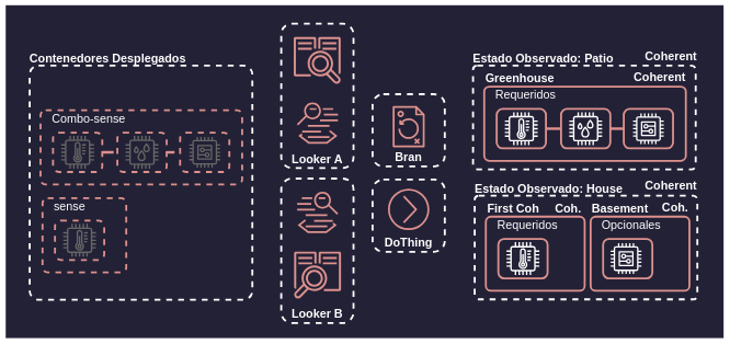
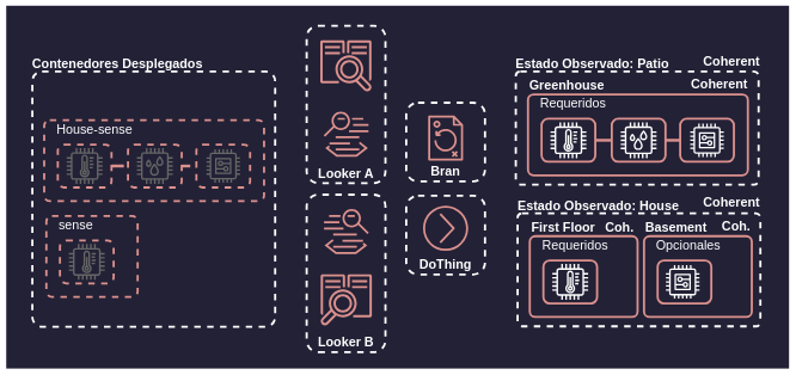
  <mxCell id="0" />
  <mxCell id="1" parent="0" />
  <mxCell id="2" value="" style="group;fillColor=#232136;strokeColor=#232136;strokeWidth=25;container=0;movable=0;resizable=0;rotatable=0;deletable=0;editable=0;locked=1;connectable=0;" parent="1" vertex="1" connectable="0"><mxGeometry x="20" y="20" width="1068" height="482" as="geometry" /></mxCell>
  <mxCell id="3" value="" style="rounded=1;whiteSpace=wrap;html=1;labelBackgroundColor=none;strokeColor=#FFFFFF;strokeWidth=3;align=left;verticalAlign=top;fontFamily=Helvetica;fontSize=18;fontColor=#FFFFFF;fillColor=none;arcSize=4;dashed=1;container=0;" parent="1" vertex="1"><mxGeometry x="44" y="99.5" width="339" height="356.5" as="geometry" /></mxCell>
  <mxCell id="4" value="" style="rounded=1;whiteSpace=wrap;html=1;labelBackgroundColor=none;strokeColor=#FFFFFF;strokeWidth=3;align=left;verticalAlign=top;fontFamily=Helvetica;fontSize=18;fontColor=#FFFFFF;fillColor=none;arcSize=4;dashed=1;container=0;" parent="1" vertex="1"><mxGeometry x="719" y="99.5" width="339" height="158" as="geometry" /></mxCell>
  <mxCell id="5" value="Looker A" style="rounded=1;whiteSpace=wrap;html=1;dashed=1;labelBackgroundColor=none;strokeColor=#FFFFFF;strokeWidth=3;align=center;verticalAlign=bottom;fontFamily=Helvetica;fontSize=18;fontColor=#FFFFFF;fillColor=none;fontStyle=1;container=0;" parent="1" vertex="1"><mxGeometry x="427" y="35.5" width="110" height="220" as="geometry" /></mxCell>
  <mxCell id="6" value="&lt;div style=&quot;text-align: center; font-size: 18px;&quot;&gt;&lt;span style=&quot;background-color: initial; font-size: 18px;&quot;&gt;&lt;b style=&quot;font-size: 18px;&quot;&gt;Contenedores Desplegados&lt;/b&gt;&lt;/span&gt;&lt;/div&gt;" style="text;whiteSpace=wrap;html=1;fontSize=18;fontFamily=Helvetica;fontColor=#FFFFFF;container=0;" parent="1" vertex="1"><mxGeometry x="42" y="71.5" width="247" height="40" as="geometry" /></mxCell>
  <mxCell id="7" value="" style="rounded=1;whiteSpace=wrap;html=1;labelBackgroundColor=none;strokeColor=#DB918D;strokeWidth=3;align=left;verticalAlign=top;fontFamily=Helvetica;fontSize=18;fontColor=#FFFFFF;fillColor=none;arcSize=7;container=0;dashed=1;" parent="1" vertex="1"><mxGeometry x="63.5" y="301.5" width="127.5" height="113" as="geometry" /></mxCell>
  <mxCell id="8" value="sense" style="text;html=1;strokeColor=none;fillColor=none;align=left;verticalAlign=middle;whiteSpace=wrap;rounded=0;fontSize=18;fontFamily=Helvetica;fontColor=#FFFFFF;container=0;" parent="1" vertex="1"><mxGeometry x="78.5" y="299.5" width="75" height="30" as="geometry" /></mxCell>
  <mxCell id="9" value="" style="rounded=1;whiteSpace=wrap;html=1;labelBackgroundColor=none;strokeColor=#DB918D;strokeWidth=3;align=left;verticalAlign=top;fontFamily=Helvetica;fontSize=18;fontColor=#FFFFFF;fillColor=none;container=0;dashed=1;" parent="1" vertex="1"><mxGeometry x="82.5" y="335.5" width="75" height="60" as="geometry" /></mxCell>
  <mxCell id="10" value="" style="sketch=0;outlineConnect=0;dashed=0;verticalLabelPosition=bottom;verticalAlign=top;align=center;html=1;fontSize=18;fontStyle=0;aspect=fixed;pointerEvents=1;shape=mxgraph.aws4.iot_thing_temperature_sensor;rounded=1;labelBackgroundColor=none;strokeWidth=3;fontFamily=Helvetica;container=0;fillColor=#666666;" parent="1" vertex="1"><mxGeometry x="95" y="340.5" width="50" height="50" as="geometry" /></mxCell>
  <mxCell id="11" value="&lt;div style=&quot;text-align: center; font-size: 18px;&quot;&gt;&lt;span style=&quot;background-color: initial; font-size: 18px;&quot;&gt;&lt;b style=&quot;font-size: 18px;&quot;&gt;Estado Observado: Patio&lt;/b&gt;&lt;/span&gt;&lt;/div&gt;" style="text;whiteSpace=wrap;html=1;fontSize=18;fontFamily=Helvetica;fontColor=#FFFFFF;container=0;" parent="1" vertex="1"><mxGeometry x="717" y="71.5" width="247" height="40" as="geometry" /></mxCell>
  <mxCell id="12" value="&lt;div style=&quot;text-align: center;&quot;&gt;&lt;span style=&quot;background-color: initial;&quot;&gt;&lt;b&gt;Greenhouse&lt;/b&gt;&lt;/span&gt;&lt;/div&gt;" style="text;whiteSpace=wrap;html=1;fontSize=18;fontFamily=Helvetica;fontColor=#FFFFFF;container=0;" parent="1" vertex="1"><mxGeometry x="736" y="101.5" width="126" height="40" as="geometry" /></mxCell>
  <mxCell id="13" value="&lt;div style=&quot;text-align: center; font-size: 18px;&quot;&gt;&lt;span style=&quot;background-color: initial; font-size: 18px;&quot;&gt;&lt;b style=&quot;font-size: 18px;&quot;&gt;Estado Observado: House&lt;/b&gt;&lt;/span&gt;&lt;/div&gt;" style="text;whiteSpace=wrap;html=1;fontSize=18;fontFamily=Helvetica;fontColor=#FFFFFF;container=0;" parent="1" vertex="1"><mxGeometry x="719.5" y="269.5" width="257.5" height="40" as="geometry" /></mxCell>
  <mxCell id="14" value="" style="rounded=1;whiteSpace=wrap;html=1;labelBackgroundColor=none;strokeColor=#DB918D;strokeWidth=3;align=left;verticalAlign=top;fontFamily=Helvetica;fontSize=18;fontColor=#FFFFFF;fillColor=none;arcSize=7;container=0;" parent="1" vertex="1"><mxGeometry x="736" y="131.5" width="307" height="113" as="geometry" /></mxCell>
  <mxCell id="15" value="Requeridos" style="text;html=1;strokeColor=none;fillColor=none;align=left;verticalAlign=middle;whiteSpace=wrap;rounded=0;fontSize=18;fontFamily=Helvetica;fontColor=#FFFFFF;container=0;" parent="1" vertex="1"><mxGeometry x="751" y="129.5" width="75" height="30" as="geometry" /></mxCell>
  <mxCell id="16" value="" style="rounded=1;whiteSpace=wrap;html=1;labelBackgroundColor=none;strokeColor=#DB918D;strokeWidth=3;align=left;verticalAlign=top;fontFamily=Helvetica;fontSize=18;fontColor=#FFFFFF;fillColor=none;container=0;" parent="1" vertex="1"><mxGeometry x="948.5" y="165.5" width="75" height="60" as="geometry" /></mxCell>
  <mxCell id="17" style="edgeStyle=orthogonalEdgeStyle;shape=connector;curved=0;rounded=1;orthogonalLoop=1;jettySize=auto;html=1;exitX=1;exitY=0.5;exitDx=0;exitDy=0;entryX=0;entryY=0.5;entryDx=0;entryDy=0;labelBackgroundColor=default;strokeColor=#DB918D;strokeWidth=4;align=center;verticalAlign=middle;fontFamily=Helvetica;fontSize=11;fontColor=default;endArrow=none;endFill=0;" parent="1" source="18" target="16" edge="1"><mxGeometry relative="1" as="geometry" /></mxCell>
  <mxCell id="18" value="" style="rounded=1;whiteSpace=wrap;html=1;labelBackgroundColor=none;strokeColor=#DB918D;strokeWidth=3;align=left;verticalAlign=top;fontFamily=Helvetica;fontSize=18;fontColor=#FFFFFF;fillColor=none;container=0;" parent="1" vertex="1"><mxGeometry x="853" y="165.5" width="75" height="60" as="geometry" /></mxCell>
  <mxCell id="19" style="edgeStyle=orthogonalEdgeStyle;shape=connector;curved=0;rounded=1;orthogonalLoop=1;jettySize=auto;html=1;exitX=1;exitY=0.5;exitDx=0;exitDy=0;entryX=0;entryY=0.5;entryDx=0;entryDy=0;labelBackgroundColor=default;strokeColor=#DB918D;strokeWidth=4;align=center;verticalAlign=middle;fontFamily=Helvetica;fontSize=11;fontColor=default;endArrow=none;endFill=0;" parent="1" source="20" target="18" edge="1"><mxGeometry relative="1" as="geometry" /></mxCell>
  <mxCell id="20" value="" style="rounded=1;whiteSpace=wrap;html=1;labelBackgroundColor=none;strokeColor=#DB918D;strokeWidth=3;align=left;verticalAlign=top;fontFamily=Helvetica;fontSize=18;fontColor=#FFFFFF;fillColor=none;container=0;" parent="1" vertex="1"><mxGeometry x="755" y="165.5" width="75" height="60" as="geometry" /></mxCell>
  <mxCell id="21" value="" style="sketch=0;outlineConnect=0;dashed=0;verticalLabelPosition=bottom;verticalAlign=top;align=center;html=1;fontSize=18;fontStyle=0;aspect=fixed;pointerEvents=1;shape=mxgraph.aws4.iot_thing_temperature_sensor;rounded=1;labelBackgroundColor=none;strokeWidth=3;fontFamily=Helvetica;container=0;" parent="1" vertex="1"><mxGeometry x="767.5" y="170.5" width="50" height="50" as="geometry" /></mxCell>
  <mxCell id="22" value="" style="sketch=0;outlineConnect=0;fontColor=#232F3E;gradientColor=none;fillColor=#FFFFFF;strokeColor=none;dashed=0;verticalLabelPosition=bottom;verticalAlign=top;align=center;html=1;fontSize=12;fontStyle=0;aspect=fixed;pointerEvents=1;shape=mxgraph.aws4.iot_thing_humidity_sensor;rounded=1;strokeWidth=4;fontFamily=Helvetica;container=0;" parent="1" vertex="1"><mxGeometry x="865.5" y="170.5" width="50" height="50" as="geometry" /></mxCell>
  <mxCell id="23" value="" style="sketch=0;outlineConnect=0;fontColor=#232F3E;gradientColor=none;strokeColor=#FFFFFF;fillColor=none;dashed=0;verticalLabelPosition=bottom;verticalAlign=top;align=center;html=1;fontSize=18;fontStyle=0;aspect=fixed;shape=mxgraph.aws4.resourceIcon;resIcon=mxgraph.aws4.generic;rounded=1;labelBackgroundColor=none;strokeWidth=3;fontFamily=Helvetica;container=0;" parent="1" vertex="1"><mxGeometry x="956.75" y="166.25" width="58.5" height="58.5" as="geometry" /></mxCell>
  <mxCell id="24" value="" style="rounded=1;whiteSpace=wrap;html=1;labelBackgroundColor=none;strokeColor=#FFFFFF;strokeWidth=3;align=left;verticalAlign=top;fontFamily=Helvetica;fontSize=18;fontColor=#FFFFFF;fillColor=none;arcSize=4;dashed=1;container=0;" parent="1" vertex="1"><mxGeometry x="721.5" y="297.5" width="339" height="158" as="geometry" /></mxCell>
  <mxCell id="25" value="&lt;div style=&quot;text-align: center;&quot;&gt;&lt;span style=&quot;background-color: initial;&quot;&gt;&lt;b&gt;Basement&lt;/b&gt;&lt;/span&gt;&lt;/div&gt;" style="text;whiteSpace=wrap;html=1;fontSize=18;fontFamily=Helvetica;fontColor=#FFFFFF;container=0;" parent="1" vertex="1"><mxGeometry x="898" y="299.5" width="128.5" height="40" as="geometry" /></mxCell>
  <mxCell id="26" value="" style="rounded=1;whiteSpace=wrap;html=1;labelBackgroundColor=none;strokeColor=#DB918D;strokeWidth=3;align=left;verticalAlign=top;fontFamily=Helvetica;fontSize=18;fontColor=#FFFFFF;fillColor=none;arcSize=7;container=0;" parent="1" vertex="1"><mxGeometry x="898" y="329.5" width="150.5" height="113" as="geometry" /></mxCell>
  <mxCell id="27" value="Opcionales" style="text;html=1;strokeColor=none;fillColor=none;align=left;verticalAlign=middle;whiteSpace=wrap;rounded=0;fontSize=18;fontFamily=Helvetica;fontColor=#FFFFFF;container=0;" parent="1" vertex="1"><mxGeometry x="913" y="327.5" width="75" height="30" as="geometry" /></mxCell>
  <mxCell id="28" value="" style="rounded=1;whiteSpace=wrap;html=1;labelBackgroundColor=none;strokeColor=#DB918D;strokeWidth=3;align=left;verticalAlign=top;fontFamily=Helvetica;fontSize=18;fontColor=#FFFFFF;fillColor=none;container=0;" parent="1" vertex="1"><mxGeometry x="917" y="363.5" width="75" height="60" as="geometry" /></mxCell>
  <mxCell id="29" value="" style="sketch=0;outlineConnect=0;fontColor=#232F3E;gradientColor=none;strokeColor=#FFFFFF;fillColor=none;dashed=0;verticalLabelPosition=bottom;verticalAlign=top;align=center;html=1;fontSize=18;fontStyle=0;aspect=fixed;shape=mxgraph.aws4.resourceIcon;resIcon=mxgraph.aws4.generic;rounded=1;labelBackgroundColor=none;strokeWidth=3;fontFamily=Helvetica;container=0;" parent="1" vertex="1"><mxGeometry x="922.75" y="364.25" width="58.5" height="58.5" as="geometry" /></mxCell>
- <mxCell id="30" value="&lt;div style=&quot;text-align: center;&quot;&gt;&lt;span style=&quot;background-color: initial;&quot;&gt;&lt;b&gt;First Coh&lt;/b&gt;&lt;/span&gt;&lt;/div&gt;" style="text;whiteSpace=wrap;html=1;fontSize=18;fontFamily=Helvetica;fontColor=#FFFFFF;container=0;" parent="1" vertex="1"><mxGeometry x="738.5" y="299.5" width="128.5" height="40" as="geometry" /></mxCell>
+ <mxCell id="30" value="&lt;div style=&quot;text-align: center;&quot;&gt;&lt;span style=&quot;background-color: initial;&quot;&gt;&lt;b&gt;First Floor&lt;/b&gt;&lt;/span&gt;&lt;/div&gt;" style="text;whiteSpace=wrap;html=1;fontSize=18;fontFamily=Helvetica;fontColor=#FFFFFF;container=0;" parent="1" vertex="1"><mxGeometry x="738.5" y="299.5" width="128.5" height="40" as="geometry" /></mxCell>
  <mxCell id="31" value="" style="rounded=1;whiteSpace=wrap;html=1;labelBackgroundColor=none;strokeColor=#DB918D;strokeWidth=3;align=left;verticalAlign=top;fontFamily=Helvetica;fontSize=18;fontColor=#FFFFFF;fillColor=none;arcSize=7;container=0;" parent="1" vertex="1"><mxGeometry x="738.5" y="329.5" width="150.5" height="113" as="geometry" /></mxCell>
  <mxCell id="32" value="Requeridos" style="text;html=1;strokeColor=none;fillColor=none;align=left;verticalAlign=middle;whiteSpace=wrap;rounded=0;fontSize=18;fontFamily=Helvetica;fontColor=#FFFFFF;container=0;" parent="1" vertex="1"><mxGeometry x="753.5" y="327.5" width="75" height="30" as="geometry" /></mxCell>
  <mxCell id="33" value="" style="rounded=1;whiteSpace=wrap;html=1;labelBackgroundColor=none;strokeColor=#DB918D;strokeWidth=3;align=left;verticalAlign=top;fontFamily=Helvetica;fontSize=18;fontColor=#FFFFFF;fillColor=none;container=0;" parent="1" vertex="1"><mxGeometry x="757.5" y="363.5" width="75" height="60" as="geometry" /></mxCell>
  <mxCell id="34" value="" style="sketch=0;outlineConnect=0;dashed=0;verticalLabelPosition=bottom;verticalAlign=top;align=center;html=1;fontSize=18;fontStyle=0;aspect=fixed;pointerEvents=1;shape=mxgraph.aws4.iot_thing_temperature_sensor;rounded=1;labelBackgroundColor=none;strokeWidth=3;fontFamily=Helvetica;container=0;" parent="1" vertex="1"><mxGeometry x="770" y="368.5" width="50" height="50" as="geometry" /></mxCell>
  <mxCell id="35" value="Bran" style="rounded=1;whiteSpace=wrap;html=1;dashed=1;labelBackgroundColor=none;strokeColor=#FFFFFF;strokeWidth=3;align=center;verticalAlign=bottom;fontFamily=Helvetica;fontSize=18;fontColor=#FFFFFF;fillColor=none;fontStyle=1;container=0;" parent="1" vertex="1"><mxGeometry x="566" y="143" width="110" height="110" as="geometry" /></mxCell>
  <mxCell id="36" value="" style="sketch=0;outlineConnect=0;fontColor=#232F3E;gradientColor=none;fillColor=#DB918D;strokeColor=#DB918D;dashed=0;verticalLabelPosition=bottom;verticalAlign=top;align=center;html=1;fontSize=18;fontStyle=0;aspect=fixed;pointerEvents=1;shape=mxgraph.aws4.backup_plan;fontFamily=Helvetica;container=0;rotation=0;flipV=0;" parent="1" vertex="1"><mxGeometry x="589.5" y="161" width="63" height="63" as="geometry" /></mxCell>
  <mxCell id="37" value="DoThing" style="rounded=1;whiteSpace=wrap;html=1;dashed=1;labelBackgroundColor=none;strokeColor=#FFFFFF;strokeWidth=3;align=center;verticalAlign=bottom;fontFamily=Helvetica;fontSize=18;fontColor=#FFFFFF;fillColor=none;fontStyle=1;container=0;" parent="1" vertex="1"><mxGeometry x="566" y="273" width="110" height="110" as="geometry" /></mxCell>
  <mxCell id="38" value="" style="sketch=0;outlineConnect=0;fontColor=#232F3E;gradientColor=none;fillColor=#DB918D;strokeColor=#DB918D;dashed=0;verticalLabelPosition=bottom;verticalAlign=top;align=center;html=1;fontSize=18;fontStyle=0;aspect=fixed;pointerEvents=1;shape=mxgraph.aws4.action;fontFamily=Helvetica;container=0;rotation=0;flipV=0;" parent="1" vertex="1"><mxGeometry x="589.5" y="287" width="63" height="63" as="geometry" /></mxCell>
  <mxCell id="39" value="Looker B" style="rounded=1;whiteSpace=wrap;html=1;dashed=1;labelBackgroundColor=none;strokeColor=#FFFFFF;strokeWidth=3;align=center;verticalAlign=bottom;fontFamily=Helvetica;fontSize=18;fontColor=#FFFFFF;fillColor=none;fontStyle=1;container=0;flipH=0;flipV=1;" parent="1" vertex="1"><mxGeometry x="427" y="271.5" width="110" height="220" as="geometry" /></mxCell>
  <mxCell id="40" value="" style="sketch=0;outlineConnect=0;fontColor=#FFFFFF;gradientColor=none;fillColor=#DB918D;strokeColor=none;dashed=0;verticalLabelPosition=bottom;verticalAlign=top;align=center;html=1;fontSize=18;fontStyle=0;aspect=fixed;shape=mxgraph.aws4.application_discovery_service_aws_agentless_collector;rotation=0;container=0;flipV=0;" parent="1" vertex="1"><mxGeometry x="446" y="55.5" width="72" height="72" as="geometry" /></mxCell>
  <mxCell id="41" value="" style="sketch=0;outlineConnect=0;fontColor=#232F3E;gradientColor=none;fillColor=#DB918D;strokeColor=none;dashed=0;verticalLabelPosition=bottom;verticalAlign=top;align=center;html=1;fontSize=18;fontStyle=0;aspect=fixed;shape=mxgraph.aws4.mainframe_modernization_analyzer;rotation=0;container=0;flipV=0;" parent="1" vertex="1"><mxGeometry x="450.5" y="155.5" width="63" height="63" as="geometry" /></mxCell>
  <mxCell id="42" value="&lt;div style=&quot;&quot;&gt;&lt;span style=&quot;background-color: initial;&quot;&gt;&lt;b&gt;Coherent&lt;/b&gt;&lt;/span&gt;&lt;/div&gt;" style="text;whiteSpace=wrap;html=1;fontSize=18;fontFamily=Helvetica;fontColor=#FFFFFF;container=0;align=right;" parent="1" vertex="1"><mxGeometry x="919" y="99.5" width="126" height="40" as="geometry" /></mxCell>
  <mxCell id="43" value="&lt;div style=&quot;&quot;&gt;&lt;span style=&quot;background-color: initial;&quot;&gt;&lt;b&gt;Coherent&lt;/b&gt;&lt;/span&gt;&lt;/div&gt;" style="text;whiteSpace=wrap;html=1;fontSize=18;fontFamily=Helvetica;fontColor=#FFFFFF;container=0;align=right;" parent="1" vertex="1"><mxGeometry x="936" y="68" width="126" height="40" as="geometry" /></mxCell>
  <mxCell id="44" value="&lt;div style=&quot;&quot;&gt;&lt;b&gt;Coh.&lt;/b&gt;&lt;/div&gt;" style="text;whiteSpace=wrap;html=1;fontSize=18;fontFamily=Helvetica;fontColor=#FFFFFF;container=0;align=right;" parent="1" vertex="1"><mxGeometry x="798" y="299.5" width="88" height="40" as="geometry" /></mxCell>
  <mxCell id="45" value="&lt;div style=&quot;&quot;&gt;&lt;b&gt;Coh.&lt;/b&gt;&lt;/div&gt;" style="text;whiteSpace=wrap;html=1;fontSize=18;fontFamily=Helvetica;fontColor=#FFFFFF;container=0;align=right;" parent="1" vertex="1"><mxGeometry x="971.5" y="298.5" width="77" height="40" as="geometry" /></mxCell>
  <mxCell id="46" value="&lt;div style=&quot;&quot;&gt;&lt;span style=&quot;background-color: initial;&quot;&gt;&lt;b&gt;Coherent&lt;/b&gt;&lt;/span&gt;&lt;/div&gt;" style="text;whiteSpace=wrap;html=1;fontSize=18;fontFamily=Helvetica;fontColor=#FFFFFF;container=0;align=right;" parent="1" vertex="1"><mxGeometry x="936" y="265" width="126" height="40" as="geometry" /></mxCell>
  <mxCell id="47" value="" style="sketch=0;outlineConnect=0;fontColor=#FFFFFF;gradientColor=none;fillColor=#DB918D;strokeColor=none;dashed=0;verticalLabelPosition=bottom;verticalAlign=top;align=center;html=1;fontSize=18;fontStyle=0;aspect=fixed;shape=mxgraph.aws4.application_discovery_service_aws_agentless_collector;rotation=-180;container=0;flipV=1;flipH=0;" parent="1" vertex="1"><mxGeometry x="446" y="382.5" width="72" height="72" as="geometry" /></mxCell>
  <mxCell id="48" value="" style="sketch=0;outlineConnect=0;fontColor=#232F3E;gradientColor=none;fillColor=#DB918D;strokeColor=none;dashed=0;verticalLabelPosition=bottom;verticalAlign=top;align=center;html=1;fontSize=18;fontStyle=0;aspect=fixed;shape=mxgraph.aws4.mainframe_modernization_analyzer;rotation=-180;container=0;flipV=1;flipH=0;" parent="1" vertex="1"><mxGeometry x="451" y="291.5" width="63" height="63" as="geometry" /></mxCell>
  <mxCell id="49" value="" style="group" parent="1" vertex="1" connectable="0"><mxGeometry x="60.5" y="165.5" width="313.5" height="115" as="geometry" /></mxCell>
  <mxCell id="50" value="" style="rounded=1;whiteSpace=wrap;html=1;labelBackgroundColor=none;strokeColor=#DB918D;strokeWidth=3;align=left;verticalAlign=top;fontFamily=Helvetica;fontSize=18;fontColor=#FFFFFF;fillColor=none;arcSize=7;container=0;dashed=1;" parent="49" vertex="1"><mxGeometry y="2" width="307" height="113" as="geometry" /></mxCell>
- <mxCell id="51" value="Combo-sense" style="text;html=1;strokeColor=none;fillColor=none;align=left;verticalAlign=middle;whiteSpace=wrap;rounded=0;fontSize=18;fontFamily=Helvetica;fontColor=#FFFFFF;container=0;" parent="49" vertex="1"><mxGeometry x="15" width="177" height="30" as="geometry" /></mxCell>
+ <mxCell id="51" value="House-sense" style="text;html=1;strokeColor=none;fillColor=none;align=left;verticalAlign=middle;whiteSpace=wrap;rounded=0;fontSize=18;fontFamily=Helvetica;fontColor=#FFFFFF;container=0;" parent="49" vertex="1"><mxGeometry x="15" width="177" height="30" as="geometry" /></mxCell>
  <mxCell id="52" value="" style="rounded=1;whiteSpace=wrap;html=1;labelBackgroundColor=none;strokeColor=#DB918D;strokeWidth=3;align=left;verticalAlign=top;fontFamily=Helvetica;fontSize=18;fontColor=#FFFFFF;fillColor=none;container=0;dashed=1;" parent="49" vertex="1"><mxGeometry x="212.5" y="36" width="75" height="60" as="geometry" /></mxCell>
  <mxCell id="53" style="edgeStyle=orthogonalEdgeStyle;shape=connector;curved=0;rounded=1;orthogonalLoop=1;jettySize=auto;html=1;exitX=1;exitY=0.5;exitDx=0;exitDy=0;entryX=0;entryY=0.5;entryDx=0;entryDy=0;labelBackgroundColor=default;strokeColor=#DB918D;strokeWidth=4;align=center;verticalAlign=middle;fontFamily=Helvetica;fontSize=11;fontColor=default;endArrow=none;endFill=0;dashed=1;" parent="49" source="54" target="52" edge="1"><mxGeometry relative="1" as="geometry" /></mxCell>
  <mxCell id="54" value="" style="rounded=1;whiteSpace=wrap;html=1;labelBackgroundColor=none;strokeColor=#DB918D;strokeWidth=3;align=left;verticalAlign=top;fontFamily=Helvetica;fontSize=18;fontColor=#FFFFFF;fillColor=none;container=0;dashed=1;" parent="49" vertex="1"><mxGeometry x="117" y="36" width="75" height="60" as="geometry" /></mxCell>
  <mxCell id="55" style="edgeStyle=orthogonalEdgeStyle;shape=connector;curved=0;rounded=1;orthogonalLoop=1;jettySize=auto;html=1;entryX=0;entryY=0.5;entryDx=0;entryDy=0;labelBackgroundColor=default;strokeColor=#DB918D;strokeWidth=4;align=center;verticalAlign=middle;fontFamily=Helvetica;fontSize=11;fontColor=default;endArrow=none;endFill=0;dashed=1;" parent="49" source="56" target="54" edge="1"><mxGeometry relative="1" as="geometry" /></mxCell>
  <mxCell id="56" value="" style="rounded=1;whiteSpace=wrap;html=1;labelBackgroundColor=none;strokeColor=#DB918D;strokeWidth=3;align=left;verticalAlign=top;fontFamily=Helvetica;fontSize=18;fontColor=#FFFFFF;fillColor=none;container=0;dashed=1;" parent="49" vertex="1"><mxGeometry x="19" y="36" width="75" height="60" as="geometry" /></mxCell>
  <mxCell id="57" value="" style="sketch=0;outlineConnect=0;dashed=0;verticalLabelPosition=bottom;verticalAlign=top;align=center;html=1;fontSize=18;fontStyle=0;aspect=fixed;pointerEvents=1;shape=mxgraph.aws4.iot_thing_temperature_sensor;rounded=1;labelBackgroundColor=none;strokeWidth=3;fontFamily=Helvetica;container=0;fillColor=#666666;" parent="49" vertex="1"><mxGeometry x="31.5" y="41" width="50" height="50" as="geometry" /></mxCell>
  <mxCell id="58" value="" style="sketch=0;outlineConnect=0;fontColor=#232F3E;gradientColor=none;fillColor=#666666;strokeColor=none;dashed=0;verticalLabelPosition=bottom;verticalAlign=top;align=center;html=1;fontSize=12;fontStyle=0;aspect=fixed;pointerEvents=1;shape=mxgraph.aws4.iot_thing_humidity_sensor;rounded=1;strokeWidth=4;fontFamily=Helvetica;container=0;" parent="49" vertex="1"><mxGeometry x="129.5" y="41" width="50" height="50" as="geometry" /></mxCell>
  <mxCell id="59" value="" style="sketch=0;outlineConnect=0;fontColor=#232F3E;gradientColor=none;strokeColor=#666666;fillColor=none;dashed=0;verticalLabelPosition=bottom;verticalAlign=top;align=center;html=1;fontSize=18;fontStyle=0;aspect=fixed;shape=mxgraph.aws4.resourceIcon;resIcon=mxgraph.aws4.generic;rounded=1;labelBackgroundColor=none;strokeWidth=3;fontFamily=Helvetica;container=0;" parent="49" vertex="1"><mxGeometry x="220.75" y="36.75" width="58.5" height="58.5" as="geometry" /></mxCell>
